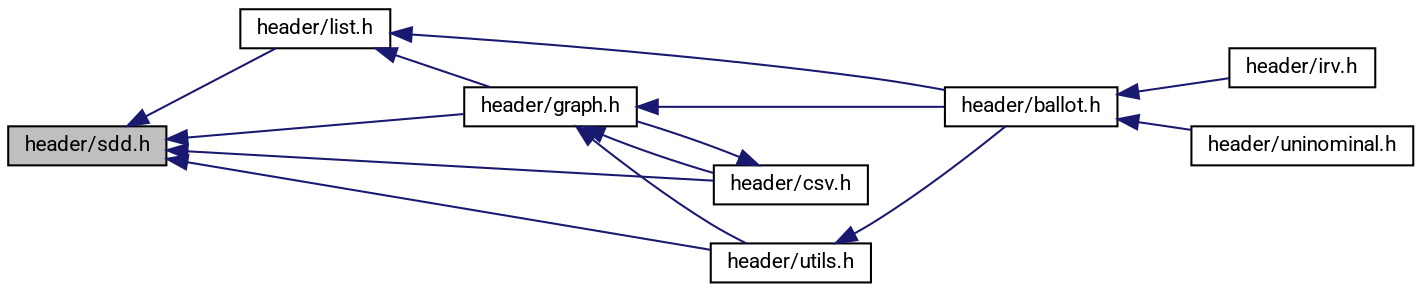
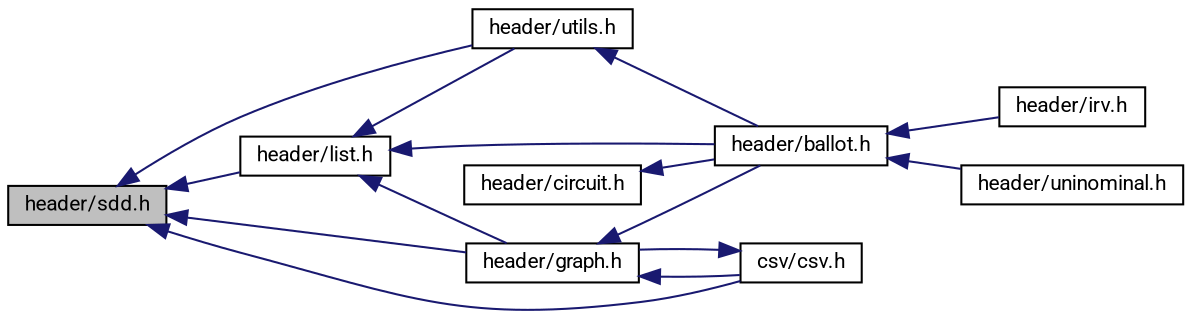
  digraph {
    fontname=Roboto
    rankdir=LR
    node [color=black fillcolor=white fontname=Roboto fontsize=10 shape=record style=filled]
    edge [color=midnightblue dir=back fontname=Roboto fontsize=10 labelfontname=Helvetica labelfontsize=10 style=solid]
    n1 [fillcolor=grey75 fontcolor=black height=0.2 label="header/sdd.h" width=0.4]
    n2 [height=0.2 label="header/list.h" width=0.4]
    n3 [height=0.2 label="header/utils.h" width=0.4]
    n4 [height=0.2 label="header/graph.h" width=0.4]
-   n5 [height=0.2 label="header/csv.h" width=0.4]
+   n5 [height=0.2 label="csv/csv.h" width=0.4]
    n6 [height=0.2 label="header/ballot.h" width=0.4]
    n7 [height=0.2 label="header/irv.h" width=0.4]
    n8 [height=0.2 label="header/uninominal.h" width=0.4]
+   n9 [height=0.2 label="header/circuit.h" width=0.4]
    n1 -> n2
    n1 -> n3
    n1 -> n4
    n1 -> n5
-   n4 -> n3
+   n2 -> n3
    n2 -> n4
    n2 -> n6
    n3 -> n6
    n4 -> n5
    n4 -> n6
    n5 -> n4
    n6 -> n7
    n6 -> n8
+   n9 -> n6
  }
